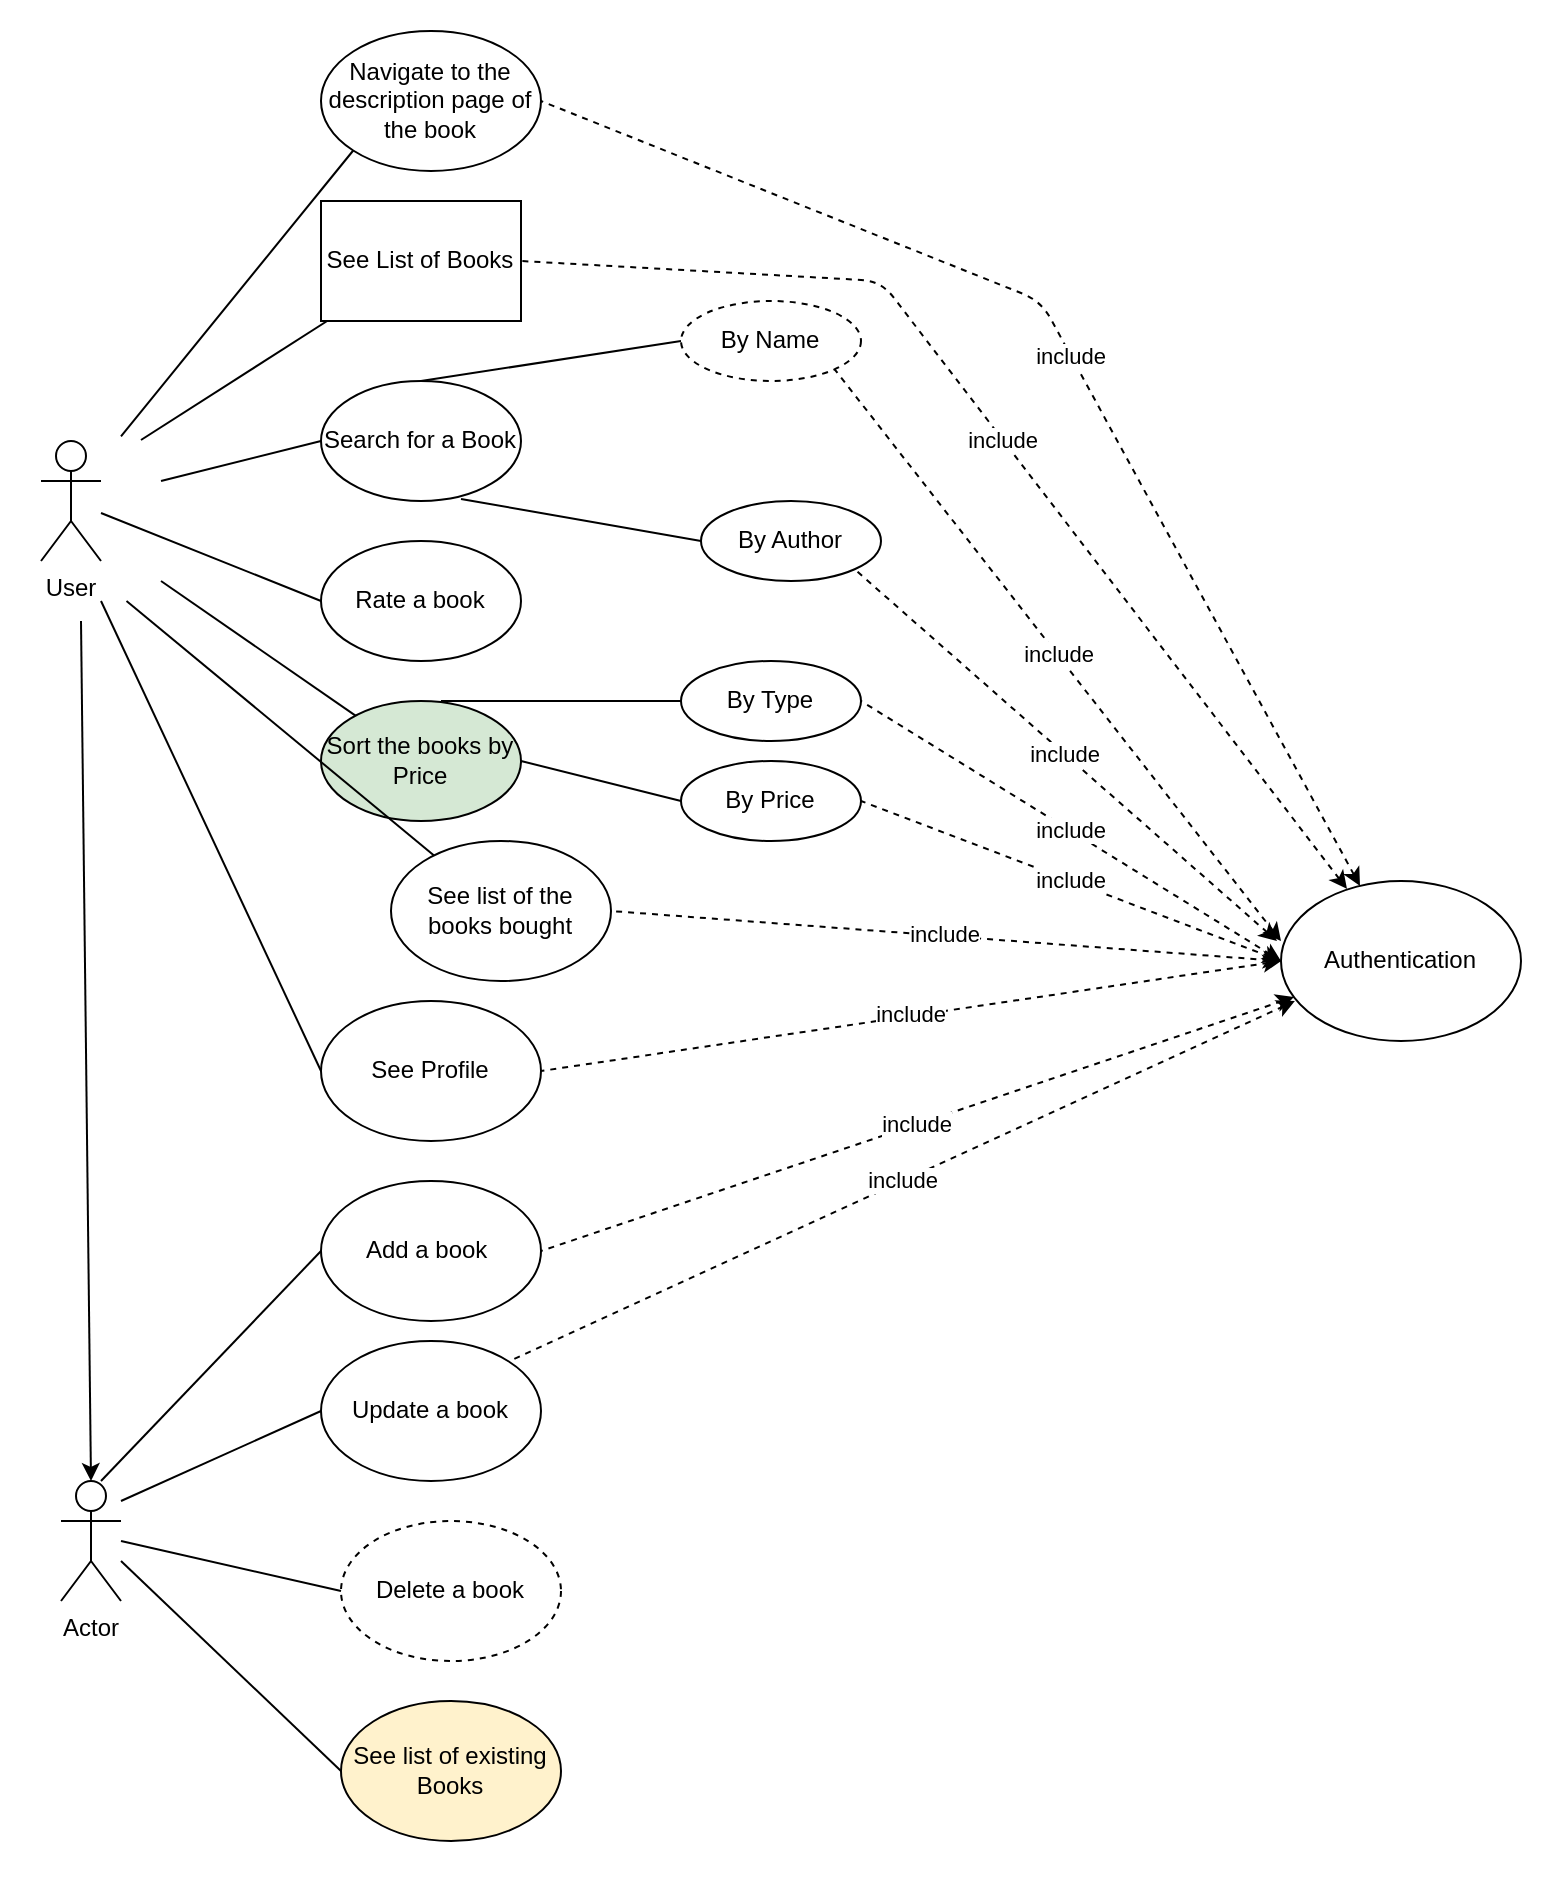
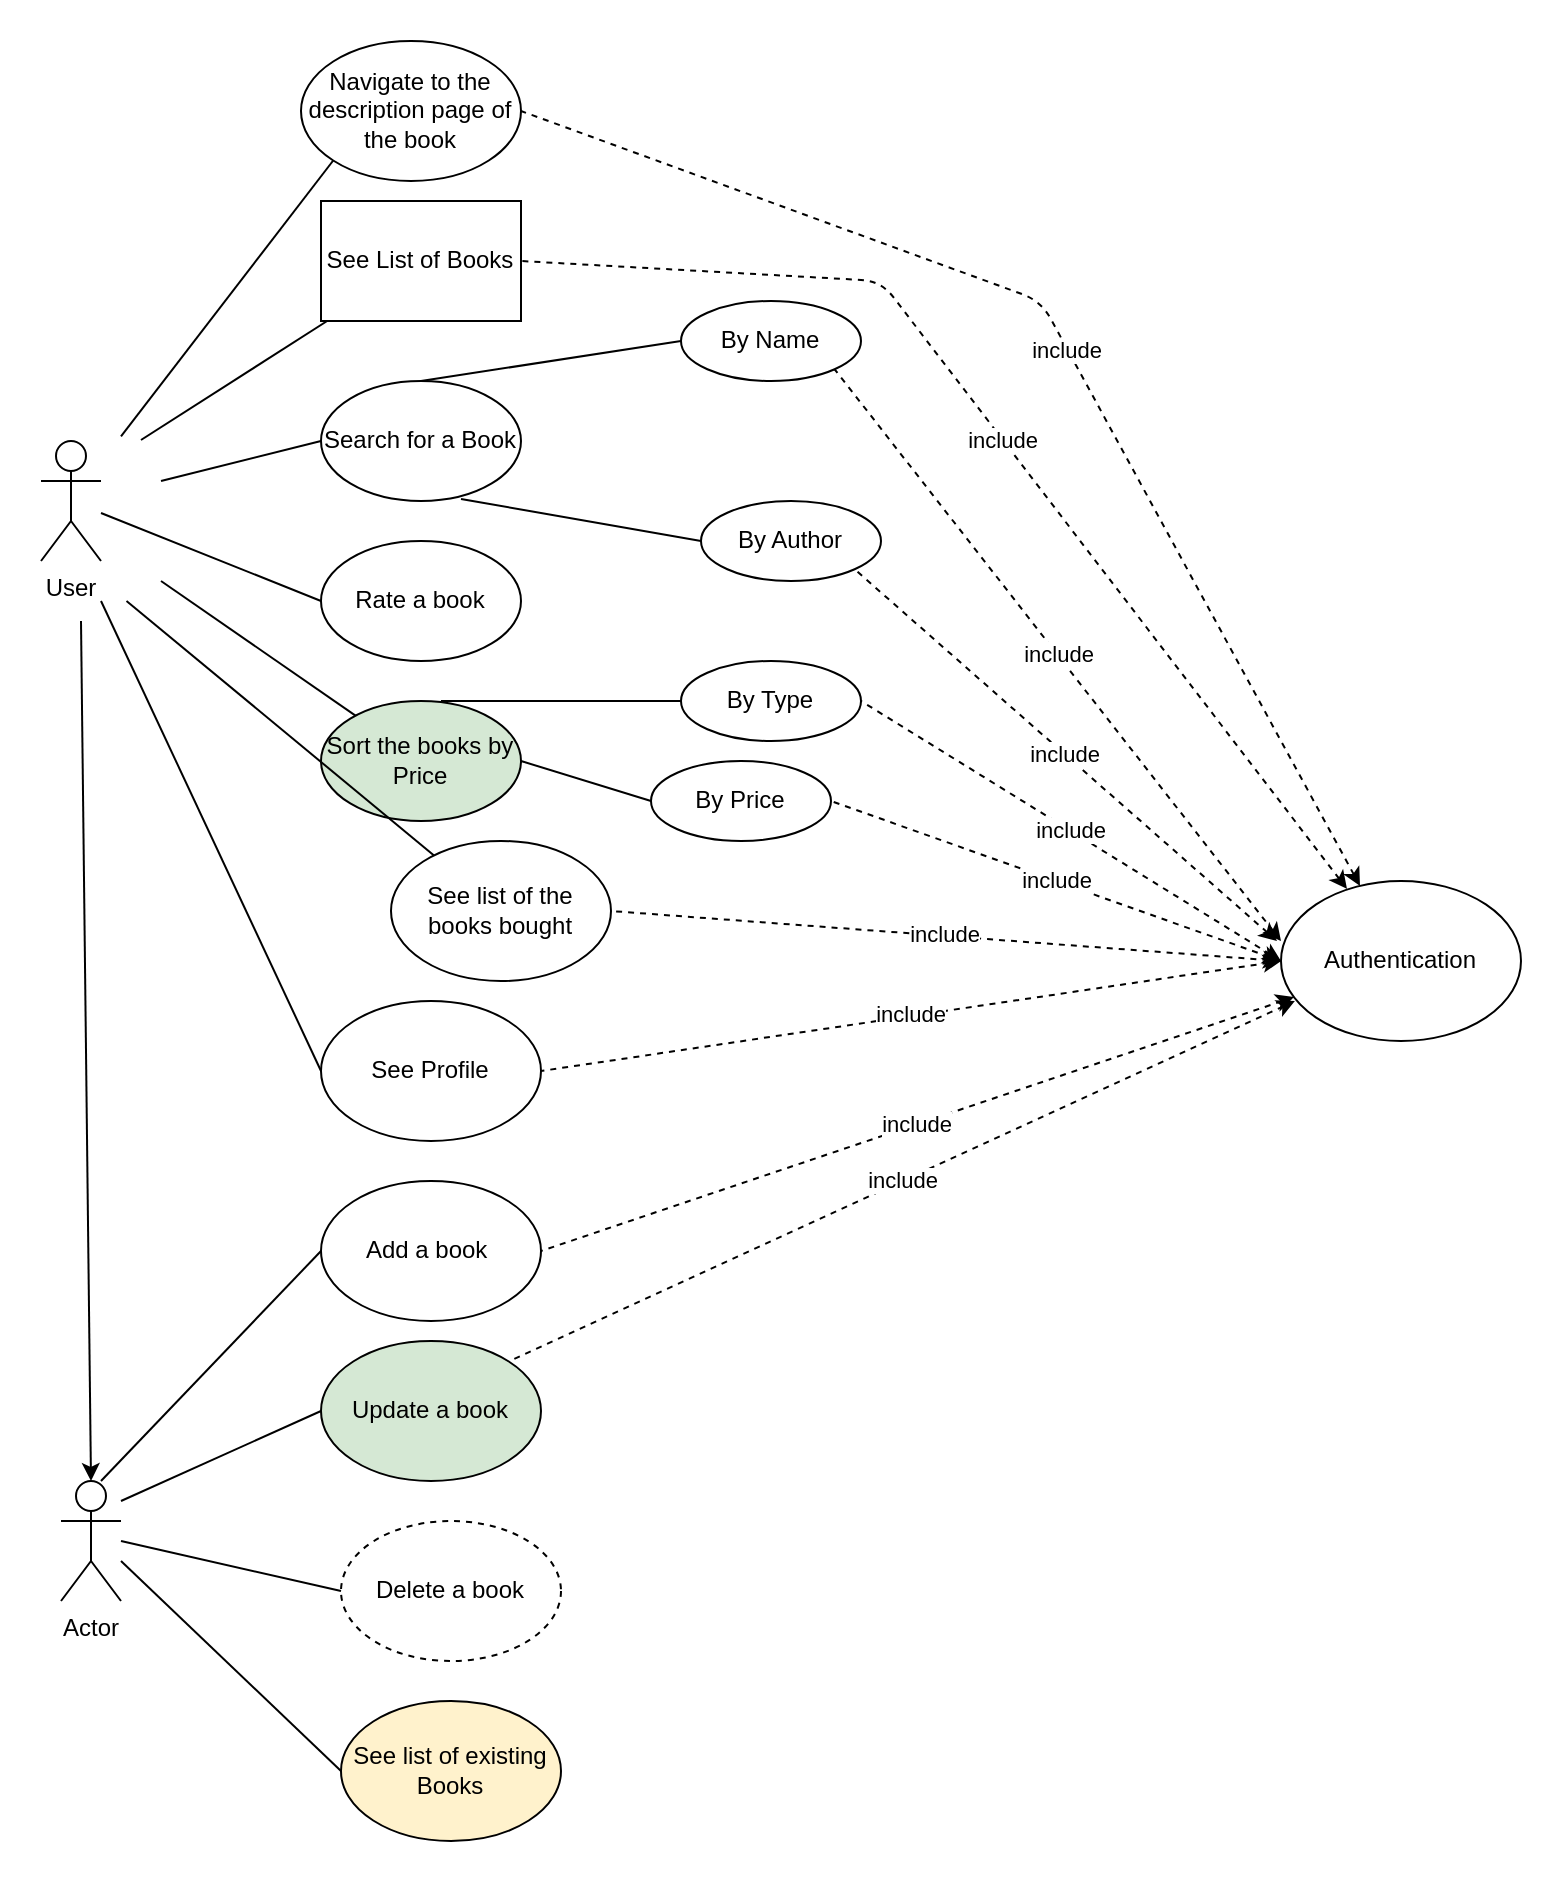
  <mxCell id="0" />
  <mxCell id="1" parent="0" />
  <mxCell id="2" value="User" style="shape=umlActor;verticalLabelPosition=bottom;verticalAlign=top;html=1;outlineConnect=0;" vertex="1" parent="1"><mxGeometry x="20" y="220" width="30" height="60" as="geometry" /></mxCell>
  <mxCell id="3" value="Actor" style="shape=umlActor;verticalLabelPosition=bottom;verticalAlign=top;html=1;outlineConnect=0;" vertex="1" parent="1"><mxGeometry x="30" y="740" width="30" height="60" as="geometry" /></mxCell>
  <mxCell id="4" value="Authentication" style="ellipse;whiteSpace=wrap;html=1;" vertex="1" parent="1"><mxGeometry x="640" y="440" width="120" height="80" as="geometry" /></mxCell>
  <mxCell id="5" value="" style="endArrow=none;html=1;endFill=0;" edge="1" parent="1"><mxGeometry width="50" height="50" relative="1" as="geometry"><mxPoint x="80" y="240" as="sourcePoint" /><mxPoint x="160" y="220" as="targetPoint" /></mxGeometry></mxCell>
  <mxCell id="6" value="Search for a Book" style="ellipse;whiteSpace=wrap;html=1;" vertex="1" parent="1"><mxGeometry x="160" y="190" width="100" height="60" as="geometry" /></mxCell>
  <mxCell id="7" value="" style="endArrow=none;html=1;endFill=0;entryX=0;entryY=0.5;entryDx=0;entryDy=0;exitX=0.5;exitY=0;exitDx=0;exitDy=0;" edge="1" parent="1" source="6" target="8"><mxGeometry width="50" height="50" relative="1" as="geometry"><mxPoint x="250" y="200" as="sourcePoint" /><mxPoint x="330" y="180" as="targetPoint" /></mxGeometry></mxCell>
- <mxCell id="8" value="By Name" style="ellipse;whiteSpace=wrap;html=1;dashed=1;" vertex="1" parent="1"><mxGeometry x="340" y="150" width="90" height="40" as="geometry" /></mxCell>
+ <mxCell id="8" value="By Name" style="ellipse;whiteSpace=wrap;html=1;" vertex="1" parent="1"><mxGeometry x="340" y="150" width="90" height="40" as="geometry" /></mxCell>
  <mxCell id="9" value="By Author" style="ellipse;whiteSpace=wrap;html=1;" vertex="1" parent="1"><mxGeometry x="350" y="250" width="90" height="40" as="geometry" /></mxCell>
  <mxCell id="10" value="" style="endArrow=none;html=1;endFill=0;entryX=0;entryY=0.5;entryDx=0;entryDy=0;" edge="1" parent="1" target="9"><mxGeometry width="50" height="50" relative="1" as="geometry"><mxPoint x="230" y="249" as="sourcePoint" /><mxPoint x="310" y="249" as="targetPoint" /></mxGeometry></mxCell>
  <mxCell id="11" value="" style="endArrow=none;html=1;endFill=0;" edge="1" parent="1" target="12"><mxGeometry width="50" height="50" relative="1" as="geometry"><mxPoint x="70" y="219.5" as="sourcePoint" /><mxPoint x="150" y="170" as="targetPoint" /></mxGeometry></mxCell>
  <mxCell id="12" value="See List of Books" style="whiteSpace=wrap;html=1;rounded=0;" vertex="1" parent="1"><mxGeometry x="160" y="100" width="100" height="60" as="geometry" /></mxCell>
  <mxCell id="13" value="Rate a book&lt;span style=&quot;color: rgba(0 , 0 , 0 , 0) ; font-family: monospace ; font-size: 0px&quot;&gt;%3CmxGraphModel%3E%3Croot%3E%3CmxCell%20id%3D%220%22%2F%3E%3CmxCell%20id%3D%221%22%20parent%3D%220%22%2F%3E%3CmxCell%20id%3D%222%22%20value%3D%22%22%20style%3D%22endArrow%3Dnone%3Bhtml%3D1%3BendFill%3D0%3B%22%20edge%3D%221%22%20parent%3D%221%22%3E%3CmxGeometry%20width%3D%2250%22%20height%3D%2250%22%20relative%3D%221%22%20as%3D%22geometry%22%3E%3CmxPoint%20x%3D%22110%22%20y%3D%22179.5%22%20as%3D%22sourcePoint%22%2F%3E%3CmxPoint%20x%3D%22215.681%22%20y%3D%22111.817%22%20as%3D%22targetPoint%22%2F%3E%3C%2FmxGeometry%3E%3C%2FmxCell%3E%3C%2Froot%3E%3C%2FmxGraphModel%3E&lt;/span&gt;" style="ellipse;whiteSpace=wrap;html=1;" vertex="1" parent="1"><mxGeometry x="160" y="270" width="100" height="60" as="geometry" /></mxCell>
  <mxCell id="14" value="" style="endArrow=none;html=1;endFill=0;entryX=0;entryY=0.5;entryDx=0;entryDy=0;" edge="1" parent="1" source="2" target="13"><mxGeometry width="50" height="50" relative="1" as="geometry"><mxPoint x="90" y="268" as="sourcePoint" /><mxPoint x="175.681" y="199.997" as="targetPoint" /></mxGeometry></mxCell>
  <mxCell id="15" value="" style="endArrow=none;html=1;endFill=0;" edge="1" parent="1" target="16"><mxGeometry width="50" height="50" relative="1" as="geometry"><mxPoint x="80" y="290" as="sourcePoint" /><mxPoint x="160" y="370" as="targetPoint" /><Array as="points" /></mxGeometry></mxCell>
  <mxCell id="16" value="Sort the books by Price" style="ellipse;whiteSpace=wrap;html=1;fillColor=#d5e8d4;" vertex="1" parent="1"><mxGeometry x="160" y="350" width="100" height="60" as="geometry" /></mxCell>
  <mxCell id="17" value="" style="endArrow=none;html=1;endFill=0;" edge="1" parent="1" target="18"><mxGeometry width="50" height="50" relative="1" as="geometry"><mxPoint x="62.75" y="300" as="sourcePoint" /><mxPoint x="160" y="440" as="targetPoint" /><Array as="points" /></mxGeometry></mxCell>
  <mxCell id="18" value="See list of the books bought" style="ellipse;whiteSpace=wrap;html=1;" vertex="1" parent="1"><mxGeometry x="195" y="420" width="110" height="70" as="geometry" /></mxCell>
  <mxCell id="19" value="By Type" style="ellipse;whiteSpace=wrap;html=1;" vertex="1" parent="1"><mxGeometry x="340" y="330" width="90" height="40" as="geometry" /></mxCell>
- <mxCell id="20" value="By Price" style="ellipse;whiteSpace=wrap;html=1;" vertex="1" parent="1"><mxGeometry x="340" y="380" width="90" height="40" as="geometry" /></mxCell>
+ <mxCell id="20" value="By Price" style="ellipse;whiteSpace=wrap;html=1;" vertex="1" parent="1"><mxGeometry x="325" y="380" width="90" height="40" as="geometry" /></mxCell>
  <mxCell id="21" value="" style="endArrow=none;html=1;entryX=0;entryY=0.5;entryDx=0;entryDy=0;" edge="1" parent="1" target="19"><mxGeometry width="50" height="50" relative="1" as="geometry"><mxPoint x="220" y="350" as="sourcePoint" /><mxPoint x="270" y="300" as="targetPoint" /></mxGeometry></mxCell>
  <mxCell id="22" value="" style="endArrow=none;html=1;entryX=0;entryY=0.5;entryDx=0;entryDy=0;" edge="1" parent="1" target="20"><mxGeometry width="50" height="50" relative="1" as="geometry"><mxPoint x="260" y="380" as="sourcePoint" /><mxPoint x="310" y="330" as="targetPoint" /></mxGeometry></mxCell>
  <mxCell id="23" value="See Profile" style="ellipse;whiteSpace=wrap;html=1;" vertex="1" parent="1"><mxGeometry x="160" y="500" width="110" height="70" as="geometry" /></mxCell>
  <mxCell id="24" value="" style="endArrow=none;html=1;endFill=0;entryX=0;entryY=0.5;entryDx=0;entryDy=0;" edge="1" parent="1" target="23"><mxGeometry width="50" height="50" relative="1" as="geometry"><mxPoint x="50" y="300" as="sourcePoint" /><mxPoint x="173.132" y="425.307" as="targetPoint" /><Array as="points" /></mxGeometry></mxCell>
- <mxCell id="25" value="Navigate to the description page of the book" style="ellipse;whiteSpace=wrap;html=1;" vertex="1" parent="1"><mxGeometry x="160" y="15" width="110" height="70" as="geometry" /></mxCell>
+ <mxCell id="25" value="Navigate to the description page of the book" style="ellipse;whiteSpace=wrap;html=1;" vertex="1" parent="1"><mxGeometry x="150" y="20" width="110" height="70" as="geometry" /></mxCell>
  <mxCell id="26" value="" style="endArrow=none;html=1;endFill=0;entryX=0;entryY=1;entryDx=0;entryDy=0;" edge="1" parent="1" target="25"><mxGeometry width="50" height="50" relative="1" as="geometry"><mxPoint x="60" y="217.68" as="sourcePoint" /><mxPoint x="165.681" y="149.997" as="targetPoint" /></mxGeometry></mxCell>
  <mxCell id="27" value="Add a book&amp;nbsp;" style="ellipse;whiteSpace=wrap;html=1;" vertex="1" parent="1"><mxGeometry x="160" y="590" width="110" height="70" as="geometry" /></mxCell>
- <mxCell id="28" value="Update a book" style="ellipse;whiteSpace=wrap;html=1;" vertex="1" parent="1"><mxGeometry x="160" y="670" width="110" height="70" as="geometry" /></mxCell>
+ <mxCell id="28" value="Update a book" style="ellipse;whiteSpace=wrap;html=1;fillColor=#d5e8d4;" vertex="1" parent="1"><mxGeometry x="160" y="670" width="110" height="70" as="geometry" /></mxCell>
  <mxCell id="29" value="Delete a book" style="ellipse;whiteSpace=wrap;html=1;dashed=1;" vertex="1" parent="1"><mxGeometry x="170" y="760" width="110" height="70" as="geometry" /></mxCell>
  <mxCell id="30" value="See list of existing Books" style="ellipse;whiteSpace=wrap;html=1;fillColor=#fff2cc;" vertex="1" parent="1"><mxGeometry x="170" y="850" width="110" height="70" as="geometry" /></mxCell>
  <mxCell id="31" value="" style="endArrow=none;html=1;entryX=0;entryY=0.5;entryDx=0;entryDy=0;" edge="1" parent="1" target="27"><mxGeometry width="50" height="50" relative="1" as="geometry"><mxPoint x="50" y="740" as="sourcePoint" /><mxPoint x="100" y="690" as="targetPoint" /></mxGeometry></mxCell>
  <mxCell id="32" value="" style="endArrow=none;html=1;entryX=0;entryY=0.5;entryDx=0;entryDy=0;" edge="1" parent="1" target="28"><mxGeometry width="50" height="50" relative="1" as="geometry"><mxPoint x="60" y="750" as="sourcePoint" /><mxPoint x="170" y="635" as="targetPoint" /></mxGeometry></mxCell>
  <mxCell id="33" value="" style="endArrow=none;html=1;entryX=0;entryY=0.5;entryDx=0;entryDy=0;" edge="1" parent="1" target="29"><mxGeometry width="50" height="50" relative="1" as="geometry"><mxPoint x="60" y="770" as="sourcePoint" /><mxPoint x="180" y="645" as="targetPoint" /></mxGeometry></mxCell>
  <mxCell id="34" value="" style="endArrow=none;html=1;entryX=0;entryY=0.5;entryDx=0;entryDy=0;" edge="1" parent="1" target="30"><mxGeometry width="50" height="50" relative="1" as="geometry"><mxPoint x="60" y="780" as="sourcePoint" /><mxPoint x="190" y="655" as="targetPoint" /></mxGeometry></mxCell>
  <mxCell id="35" value="include" style="endArrow=none;dashed=1;html=1;entryX=1;entryY=0.5;entryDx=0;entryDy=0;startArrow=classic;startFill=1;" edge="1" parent="1" source="4" target="25"><mxGeometry width="50" height="50" relative="1" as="geometry"><mxPoint x="480" y="380" as="sourcePoint" /><mxPoint x="470" y="500" as="targetPoint" /><Array as="points"><mxPoint x="520" y="150" /></Array></mxGeometry></mxCell>
  <mxCell id="36" value="include" style="endArrow=none;dashed=1;html=1;entryX=1;entryY=0.5;entryDx=0;entryDy=0;startArrow=classic;startFill=1;" edge="1" parent="1" target="12"><mxGeometry width="50" height="50" relative="1" as="geometry"><mxPoint x="673" y="444" as="sourcePoint" /><mxPoint x="470" y="230" as="targetPoint" /><Array as="points"><mxPoint x="440" y="140" /></Array></mxGeometry></mxCell>
  <mxCell id="37" value="include" style="endArrow=none;dashed=1;html=1;entryX=1;entryY=1;entryDx=0;entryDy=0;startArrow=classic;startFill=1;" edge="1" parent="1" target="8"><mxGeometry width="50" height="50" relative="1" as="geometry"><mxPoint x="640" y="470" as="sourcePoint" /><mxPoint x="470" y="230" as="targetPoint" /></mxGeometry></mxCell>
  <mxCell id="38" value="include" style="endArrow=none;dashed=1;html=1;entryX=1;entryY=1;entryDx=0;entryDy=0;startArrow=classic;startFill=1;" edge="1" parent="1" target="9"><mxGeometry width="50" height="50" relative="1" as="geometry"><mxPoint x="638" y="470" as="sourcePoint" /><mxPoint x="470" y="230" as="targetPoint" /></mxGeometry></mxCell>
  <mxCell id="39" value="include" style="endArrow=none;dashed=1;html=1;entryX=1;entryY=0.5;entryDx=0;entryDy=0;exitX=0;exitY=0.5;exitDx=0;exitDy=0;startArrow=classic;startFill=1;" edge="1" parent="1" source="4" target="19"><mxGeometry width="50" height="50" relative="1" as="geometry"><mxPoint x="60" y="400" as="sourcePoint" /><mxPoint x="110" y="350" as="targetPoint" /></mxGeometry></mxCell>
  <mxCell id="40" value="include" style="endArrow=none;dashed=1;html=1;startArrow=classic;startFill=1;entryX=1;entryY=0.5;entryDx=0;entryDy=0;" edge="1" parent="1" target="20"><mxGeometry width="50" height="50" relative="1" as="geometry"><mxPoint x="640" y="480" as="sourcePoint" /><mxPoint x="640" y="480" as="targetPoint" /></mxGeometry></mxCell>
  <mxCell id="41" value="include" style="endArrow=none;dashed=1;html=1;startArrow=classic;startFill=1;entryX=1;entryY=0.5;entryDx=0;entryDy=0;exitX=0;exitY=0.5;exitDx=0;exitDy=0;" edge="1" parent="1" source="4" target="18"><mxGeometry width="50" height="50" relative="1" as="geometry"><mxPoint x="300" y="490" as="sourcePoint" /><mxPoint x="640" y="480" as="targetPoint" /></mxGeometry></mxCell>
  <mxCell id="42" value="include" style="endArrow=none;dashed=1;html=1;entryX=1;entryY=0.5;entryDx=0;entryDy=0;startArrow=classic;startFill=1;" edge="1" parent="1" target="23"><mxGeometry width="50" height="50" relative="1" as="geometry"><mxPoint x="640" y="480" as="sourcePoint" /><mxPoint x="410" y="490" as="targetPoint" /></mxGeometry></mxCell>
  <mxCell id="43" value="include" style="endArrow=none;dashed=1;html=1;entryX=1;entryY=0.5;entryDx=0;entryDy=0;startArrow=classic;startFill=1;" edge="1" parent="1" source="4" target="27"><mxGeometry width="50" height="50" relative="1" as="geometry"><mxPoint x="636" y="487" as="sourcePoint" /><mxPoint x="410" y="490" as="targetPoint" /></mxGeometry></mxCell>
  <mxCell id="44" value="include" style="endArrow=none;dashed=1;html=1;startArrow=classic;startFill=1;entryX=1;entryY=0;entryDx=0;entryDy=0;exitX=0.058;exitY=0.75;exitDx=0;exitDy=0;exitPerimeter=0;" edge="1" parent="1" source="4" target="28"><mxGeometry width="50" height="50" relative="1" as="geometry"><mxPoint x="310" y="705" as="sourcePoint" /><mxPoint x="410" y="560" as="targetPoint" /></mxGeometry></mxCell>
  <mxCell id="45" value="" style="endArrow=classic;html=1;entryX=0.5;entryY=0;entryDx=0;entryDy=0;entryPerimeter=0;" edge="1" parent="1" target="3"><mxGeometry width="50" height="50" relative="1" as="geometry"><mxPoint x="40" y="310" as="sourcePoint" /><mxPoint x="460" y="500" as="targetPoint" /><Array as="points" /></mxGeometry></mxCell>
